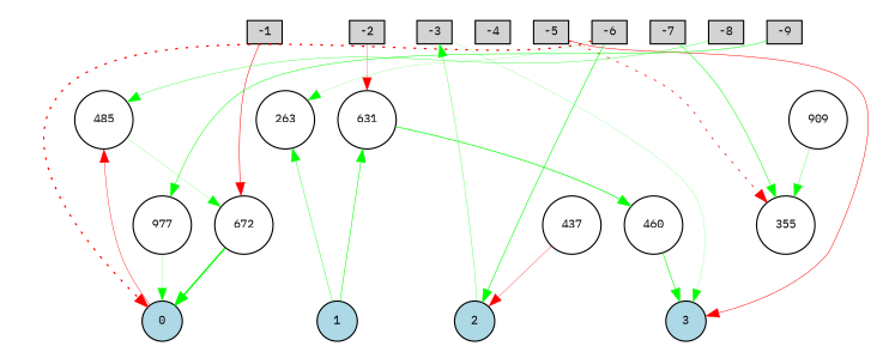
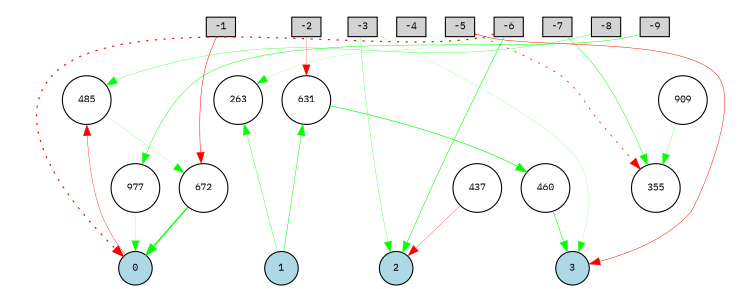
  digraph {
    fontname="IBM Plex Mono"
    node [fillcolor=lightgray fontname="IBM Plex Mono" fontsize=9 shape=circle style=filled]
    edge [fontname="IBM Plex Mono" style=solid color=green]
    -1 [height=0.2 shape=box width=0.2]
    -2 [height=0.2 shape=box width=0.2]
    -3 [height=0.2 shape=box width=0.2]
    -4 [height=0.2 shape=box width=0.2]
    -5 [height=0.2 shape=box width=0.2]
    -6 [height=0.2 shape=box width=0.2]
    -7 [height=0.2 shape=box width=0.2]
    -8 [height=0.2 shape=box width=0.2]
    -9 [height=0.2 shape=box width=0.2]
    0 [fillcolor=lightblue height=0.2 width=0.2]
    1 [fillcolor=lightblue height=0.2 width=0.2]
    2 [fillcolor=lightblue height=0.2 width=0.2]
    3 [fillcolor=lightblue height=0.2 width=0.2]
    672 [fillcolor=white height=0.2 width=0.2]
    631 [fillcolor=white height=0.2 width=0.2]
    355 [fillcolor=white height=0.2 width=0.2]
    263 [fillcolor=white height=0.2 width=0.2]
    485 [fillcolor=white height=0.2 width=0.2]
    977 [fillcolor=white height=0.2 width=0.2]
    460 [fillcolor=white height=0.2 width=0.2]
    909 [fillcolor=white height=0.2 width=0.2]
    437 [fillcolor=white height=0.2 width=0.2]
    subgraph sub_1 {
      rank=source
      -1
      -2
      -3
      -4
      -5
      -6
      -7
      -8
      -9
    }
    subgraph sub_2 {
      rank=sink
      0
      1
      2
      3
    }
    -1 -> -2 [style=invis color=""]
    -1 -> 672 [color=red penwidth=0.45441328927163493]
    -2 -> -3 [style=invis color=""]
    -2 -> 631 [color=red penwidth=0.21858858739500187]
    -3 -> -4 [style=invis color=""]
-   2 -> -3 [penwidth=0.26104752084953464]
+   -3 -> 2 [penwidth=0.26104752084953464]
    -3 -> 3 [penwidth=0.13831771300612888]
    -4 -> -5 [style=invis color=""]
    -5 -> -6 [style=invis color=""]
    -5 -> 3 [color=red penwidth=0.4322280305131324]
    -5 -> 355 [color=red penwidth=0.6729597550882364 style=dotted]
    -6 -> -7 [style=invis color=""]
    -6 -> 0 [color=red penwidth=1.0857463163859773 style=dotted]
    -6 -> 2 [penwidth=0.5134413103391726]
    -6 -> 263 [penwidth=0.13288278130309975]
    -7 -> -8 [style=invis color=""]
    -7 -> 355 [penwidth=0.4409929393369916]
    -8 -> -9 [style=invis color=""]
    -8 -> 485 [penwidth=0.2967224597998154]
    -9 -> 977 [penwidth=0.43115903679559087]
    0 -> 1 [style=invis color=""]
    0 -> 485 [color=red penwidth=0.33793911241551045]
    1 -> 2 [style=invis color=""]
    1 -> 631 [penwidth=0.48137453259182106]
    1 -> 263 [penwidth=0.3280996098033234]
    2 -> 3 [style=invis color=""]
    672 -> 0 [penwidth=1.2355915156773274]
    631 -> 460 [penwidth=0.6135075254081582]
    485 -> 672 [penwidth=0.16078227812788382]
    977 -> 0 [penwidth=0.14782660810600917]
    460 -> 3 [penwidth=0.5142864029329237]
    909 -> 355 [penwidth=0.2535529603566862]
    437 -> 2 [color=red penwidth=0.27323721405277057]
  }
